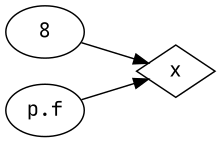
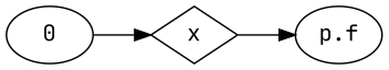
  digraph {
    fontname="JetBrains Mono"
    rankdir=LR
    node [fontname="JetBrains Mono"]
    edge [fontname="JetBrains Mono"]
    x [shape=diamond]
-   0 [label=8]
+   0
    "p.f"
    0 -> x
-   "p.f" -> x
+   x -> "p.f"
  }
